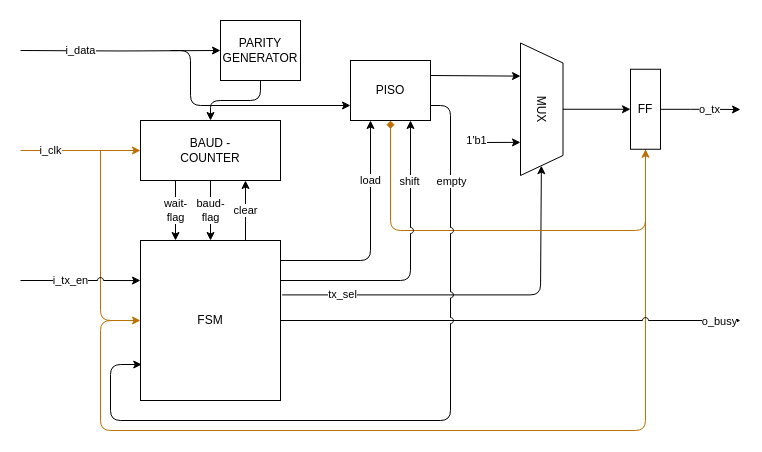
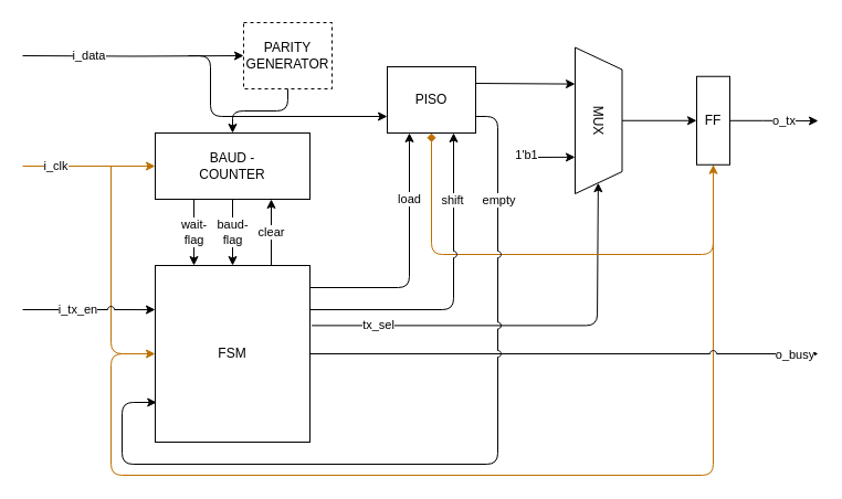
  <mxCell id="0" />
  <mxCell id="1" parent="0" />
  <mxCell id="2" value="clear" style="edgeStyle=orthogonalEdgeStyle;html=1;exitX=0.75;exitY=0;exitDx=0;exitDy=0;entryX=0.75;entryY=1;entryDx=0;entryDy=0;" parent="1" source="5" target="25" edge="1"><mxGeometry relative="1" as="geometry" /></mxCell>
  <mxCell id="3" value="load" style="edgeStyle=orthogonalEdgeStyle;html=1;exitX=1;exitY=0.125;exitDx=0;exitDy=0;entryX=0.25;entryY=1;entryDx=0;entryDy=0;exitPerimeter=0;" parent="1" source="5" target="7" edge="1"><mxGeometry x="0.478" relative="1" as="geometry"><mxPoint as="offset" /></mxGeometry></mxCell>
  <mxCell id="4" style="edgeStyle=orthogonalEdgeStyle;html=1;fillColor=#f0a30a;strokeColor=#BD7000;entryX=0.5;entryY=1;entryDx=0;entryDy=0;" parent="1" target="16" edge="1"><mxGeometry relative="1" as="geometry"><mxPoint x="120" y="320" as="sourcePoint" /><Array as="points"><mxPoint x="100" y="320" /><mxPoint x="100" y="430" /><mxPoint x="645" y="430" /></Array><mxPoint x="410" y="430" as="targetPoint" /></mxGeometry></mxCell>
  <mxCell id="5" value="FSM" style="rounded=0;whiteSpace=wrap;html=1;" parent="1" vertex="1"><mxGeometry x="140" y="240" width="140" height="160" as="geometry" /></mxCell>
  <mxCell id="6" style="edgeStyle=none;html=1;exitX=1;exitY=0.25;exitDx=0;exitDy=0;entryX=0.25;entryY=1;entryDx=0;entryDy=0;" parent="1" source="7" target="13" edge="1"><mxGeometry relative="1" as="geometry" /></mxCell>
  <mxCell id="7" value="PISO" style="rounded=0;whiteSpace=wrap;html=1;" parent="1" vertex="1"><mxGeometry x="350" y="60" width="80" height="60" as="geometry" /></mxCell>
  <mxCell id="8" style="edgeStyle=none;html=1;entryX=0;entryY=0.5;entryDx=0;entryDy=0;" parent="1" source="13" target="16" edge="1"><mxGeometry relative="1" as="geometry" /></mxCell>
  <mxCell id="9" style="edgeStyle=none;html=1;entryX=0.75;entryY=1;entryDx=0;entryDy=0;" parent="1" target="13" edge="1"><mxGeometry relative="1" as="geometry"><mxPoint x="480" y="142" as="sourcePoint" /></mxGeometry></mxCell>
  <mxCell id="10" value="1'b1" style="edgeLabel;html=1;align=center;verticalAlign=middle;resizable=0;points=[];" parent="9" vertex="1" connectable="0"><mxGeometry x="-0.499" y="-2" relative="1" as="geometry"><mxPoint x="-15" y="-4" as="offset" /></mxGeometry></mxCell>
  <mxCell id="11" style="edgeStyle=orthogonalEdgeStyle;html=1;exitX=1.012;exitY=0.34;exitDx=0;exitDy=0;exitPerimeter=0;jumpStyle=arc;" parent="1" source="5" target="13" edge="1"><mxGeometry relative="1" as="geometry"><Array as="points"><mxPoint x="540" y="294" /></Array></mxGeometry></mxCell>
  <mxCell id="12" value="tx_sel" style="edgeLabel;html=1;align=center;verticalAlign=middle;resizable=0;points=[];" parent="11" vertex="1" connectable="0"><mxGeometry x="-0.688" y="1" relative="1" as="geometry"><mxPoint as="offset" /></mxGeometry></mxCell>
  <mxCell id="13" value="MUX" style="shape=trapezoid;perimeter=trapezoidPerimeter;whiteSpace=wrap;html=1;fixedSize=1;rotation=90;" parent="1" vertex="1"><mxGeometry x="475" y="87.5" width="132.5" height="42.5" as="geometry" /></mxCell>
  <mxCell id="14" value="o_tx" style="edgeStyle=orthogonalEdgeStyle;html=1;" parent="1" source="16" edge="1"><mxGeometry x="0.25" relative="1" as="geometry"><mxPoint x="740" y="109" as="targetPoint" /><mxPoint as="offset" /></mxGeometry></mxCell>
  <mxCell id="15" style="edgeStyle=orthogonalEdgeStyle;html=1;entryX=0.5;entryY=1;entryDx=0;entryDy=0;fillColor=#f0a30a;strokeColor=#BD7000;endArrow=diamond;" parent="1" source="16" target="7" edge="1"><mxGeometry relative="1" as="geometry"><Array as="points"><mxPoint x="645" y="230" /><mxPoint x="390" y="230" /></Array></mxGeometry></mxCell>
  <mxCell id="16" value="FF" style="rounded=0;whiteSpace=wrap;html=1;" parent="1" vertex="1"><mxGeometry x="630" y="68.75" width="30" height="80" as="geometry" /></mxCell>
  <mxCell id="17" style="edgeStyle=orthogonalEdgeStyle;html=1;" parent="1" source="20" target="25" edge="1"><mxGeometry relative="1" as="geometry" /></mxCell>
  <mxCell id="18" value="i_data" style="edgeStyle=orthogonalEdgeStyle;html=1;" parent="1" target="20" edge="1"><mxGeometry x="-0.4" relative="1" as="geometry"><mxPoint x="20" y="50" as="sourcePoint" /><mxPoint as="offset" /></mxGeometry></mxCell>
  <mxCell id="19" style="edgeStyle=orthogonalEdgeStyle;html=1;entryX=0;entryY=0.75;entryDx=0;entryDy=0;" parent="1" target="7" edge="1"><mxGeometry relative="1" as="geometry"><mxPoint x="170" y="50" as="sourcePoint" /><Array as="points"><mxPoint x="190" y="50" /><mxPoint x="190" y="105" /></Array></mxGeometry></mxCell>
- <mxCell id="20" value="PARITY&lt;br&gt;GENERATOR" style="rounded=0;whiteSpace=wrap;html=1;" parent="1" vertex="1"><mxGeometry x="220" y="20" width="80" height="60" as="geometry" /></mxCell>
+ <mxCell id="20" value="PARITY&lt;br&gt;GENERATOR" style="rounded=0;whiteSpace=wrap;html=1;dashed=1;" parent="1" vertex="1"><mxGeometry x="220" y="20" width="80" height="60" as="geometry" /></mxCell>
  <mxCell id="21" value="i_clk" style="edgeStyle=none;html=1;fillColor=#f0a30a;strokeColor=#BD7000;" parent="1" target="25" edge="1"><mxGeometry x="-0.5" relative="1" as="geometry"><mxPoint x="20" y="150" as="sourcePoint" /><mxPoint as="offset" /></mxGeometry></mxCell>
  <mxCell id="22" style="edgeStyle=orthogonalEdgeStyle;html=1;entryX=0;entryY=0.5;entryDx=0;entryDy=0;fillColor=#f0a30a;strokeColor=#BD7000;" parent="1" target="5" edge="1"><mxGeometry relative="1" as="geometry"><mxPoint x="100" y="150" as="sourcePoint" /><Array as="points"><mxPoint x="100" y="320" /></Array></mxGeometry></mxCell>
  <mxCell id="23" value="wait-&lt;br&gt;flag" style="edgeStyle=orthogonalEdgeStyle;html=1;exitX=0.25;exitY=1;exitDx=0;exitDy=0;entryX=0.25;entryY=0;entryDx=0;entryDy=0;" parent="1" source="25" target="5" edge="1"><mxGeometry relative="1" as="geometry"><mxPoint as="offset" /></mxGeometry></mxCell>
  <mxCell id="24" value="baud-&lt;br&gt;flag" style="edgeStyle=none;html=1;entryX=0.5;entryY=0;entryDx=0;entryDy=0;" parent="1" source="25" target="5" edge="1"><mxGeometry relative="1" as="geometry" /></mxCell>
  <mxCell id="25" value="BAUD -&lt;br&gt;COUNTER" style="rounded=0;whiteSpace=wrap;html=1;" parent="1" vertex="1"><mxGeometry x="140" y="120" width="140" height="60" as="geometry" /></mxCell>
  <mxCell id="26" value="i_tx_en" style="edgeStyle=orthogonalEdgeStyle;html=1;exitX=0;exitY=0.25;exitDx=0;exitDy=0;entryX=0;entryY=0.25;entryDx=0;entryDy=0;jumpStyle=arc;" parent="1" target="5" edge="1"><mxGeometry x="-0.167" relative="1" as="geometry"><mxPoint x="20" y="280" as="sourcePoint" /><mxPoint as="offset" /></mxGeometry></mxCell>
  <mxCell id="27" style="edgeStyle=orthogonalEdgeStyle;html=1;jumpStyle=arc;" parent="1" source="5" edge="1"><mxGeometry relative="1" as="geometry"><mxPoint x="740" y="320" as="targetPoint" /></mxGeometry></mxCell>
  <mxCell id="28" value="o_busy" style="edgeLabel;html=1;align=center;verticalAlign=middle;resizable=0;points=[];" parent="27" vertex="1" connectable="0"><mxGeometry x="0.398" y="-1" relative="1" as="geometry"><mxPoint x="117" y="-1" as="offset" /></mxGeometry></mxCell>
  <mxCell id="29" style="edgeStyle=orthogonalEdgeStyle;html=1;exitX=1;exitY=0.75;exitDx=0;exitDy=0;entryX=0.009;entryY=0.775;entryDx=0;entryDy=0;entryPerimeter=0;jumpStyle=arc;" parent="1" source="7" target="5" edge="1"><mxGeometry relative="1" as="geometry"><Array as="points"><mxPoint x="450" y="105" /><mxPoint x="450" y="420" /><mxPoint x="110" y="420" /><mxPoint x="110" y="364" /></Array></mxGeometry></mxCell>
  <mxCell id="30" value="empty" style="edgeLabel;html=1;align=center;verticalAlign=middle;resizable=0;points=[];" parent="29" vertex="1" connectable="0"><mxGeometry x="-0.745" relative="1" as="geometry"><mxPoint y="-2" as="offset" /></mxGeometry></mxCell>
  <mxCell id="31" style="edgeStyle=orthogonalEdgeStyle;html=1;exitX=1;exitY=0.25;exitDx=0;exitDy=0;entryX=0.75;entryY=1;entryDx=0;entryDy=0;jumpStyle=arc;" parent="1" source="5" target="7" edge="1"><mxGeometry relative="1" as="geometry" /></mxCell>
  <mxCell id="32" value="shift" style="edgeLabel;html=1;align=center;verticalAlign=middle;resizable=0;points=[];" parent="31" vertex="1" connectable="0"><mxGeometry x="0.676" y="2" relative="1" as="geometry"><mxPoint y="13" as="offset" /></mxGeometry></mxCell>
